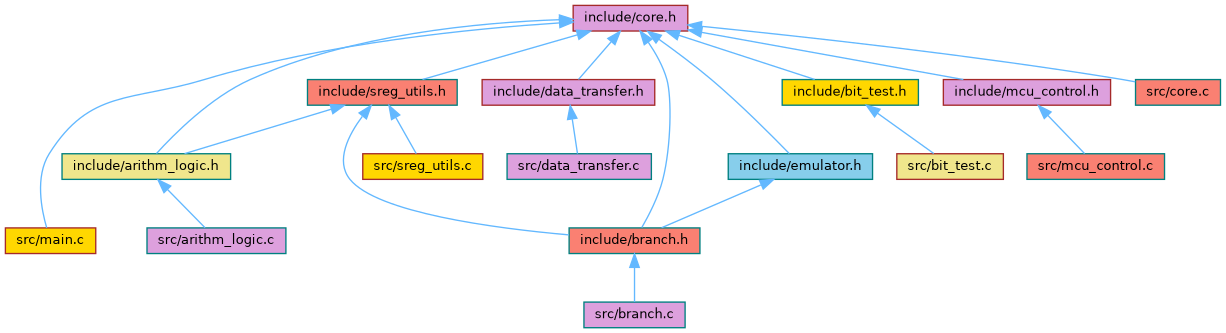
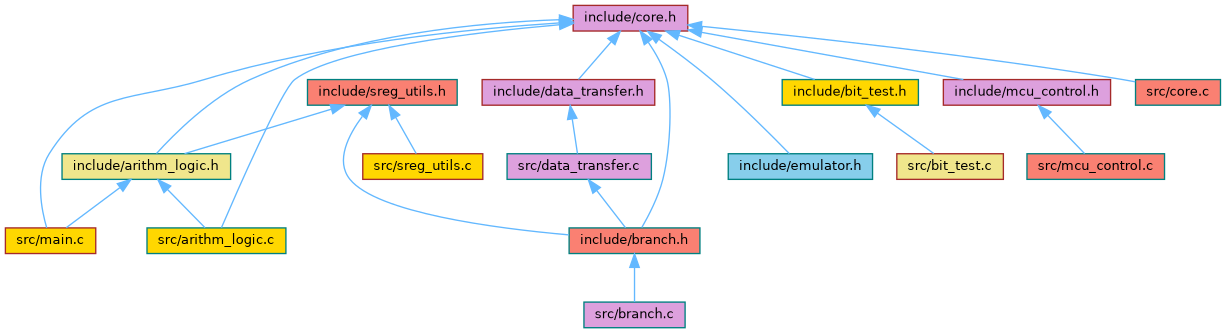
  digraph {
    node [color=teal fillcolor=plum fontname=Helvetica fontsize=10 shape=box style=filled]
    edge [color=steelblue1 dir=back fontname=Helvetica fontsize=10 labelfontname=Helvetica labelfontsize=10 style=solid]
    n1 [color=brown fontcolor=black height=0.2 label="include/core.h" width=0.4]
    n2 [fillcolor=khaki height=0.2 label="include/arithm_logic.h" width=0.4]
    n3 [color=brown fillcolor=gold height=0.2 label="src/main.c" width=0.4]
    n4 [fillcolor=gold height=0.2 label="include/bit_test.h" width=0.4]
    n5 [fillcolor=salmon height=0.2 label="include/branch.h" width=0.4]
    n6 [color=brown height=0.2 label="include/data_transfer.h" width=0.4]
    n7 [fillcolor=skyblue height=0.2 label="include/emulator.h" width=0.4]
    n8 [color=brown height=0.2 label="include/mcu_control.h" width=0.4]
    n9 [fillcolor=salmon height=0.2 label="include/sreg_utils.h" width=0.4]
    n10 [fillcolor=salmon height=0.2 label="src/core.c" width=0.4]
-   n11 [height=0.2 label="src/arithm_logic.c" width=0.4]
+   n11 [fillcolor=gold height=0.2 label="src/arithm_logic.c" width=0.4]
    n12 [color=brown fillcolor=khaki height=0.2 label="src/bit_test.c" width=0.4]
    n13 [height=0.2 label="src/branch.c" width=0.4]
    n14 [height=0.2 label="src/data_transfer.c" width=0.4]
    n15 [fillcolor=salmon height=0.2 label="src/mcu_control.c" width=0.4]
    n16 [color=brown fillcolor=gold height=0.2 label="src/sreg_utils.c" width=0.4]
    n1 -> n2
    n1 -> n3
    n1 -> n4
    n1 -> n5
    n1 -> n6
    n1 -> n7
    n1 -> n8
-   n1 -> n9
+   n1 -> n11
    n1 -> n10
+   n2 -> n3
    n2 -> n11
    n4 -> n12
    n5 -> n13
    n6 -> n14
-   n7 -> n5
+   n14 -> n5
    n8 -> n15
    n9 -> n2
    n9 -> n5
    n9 -> n16
  }
